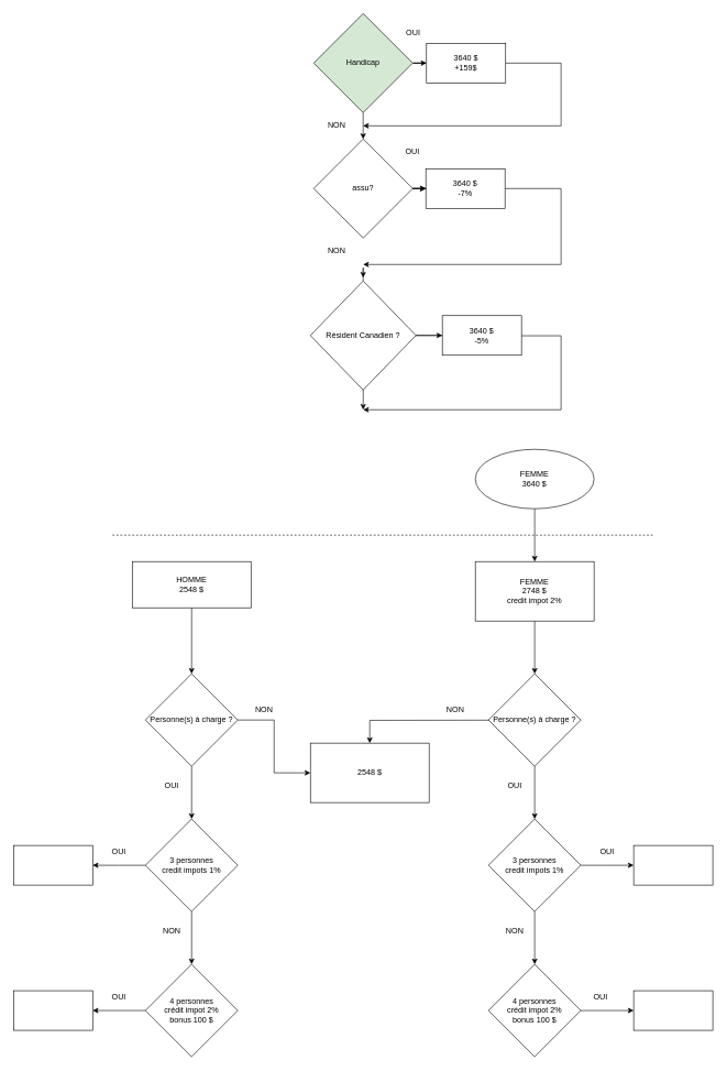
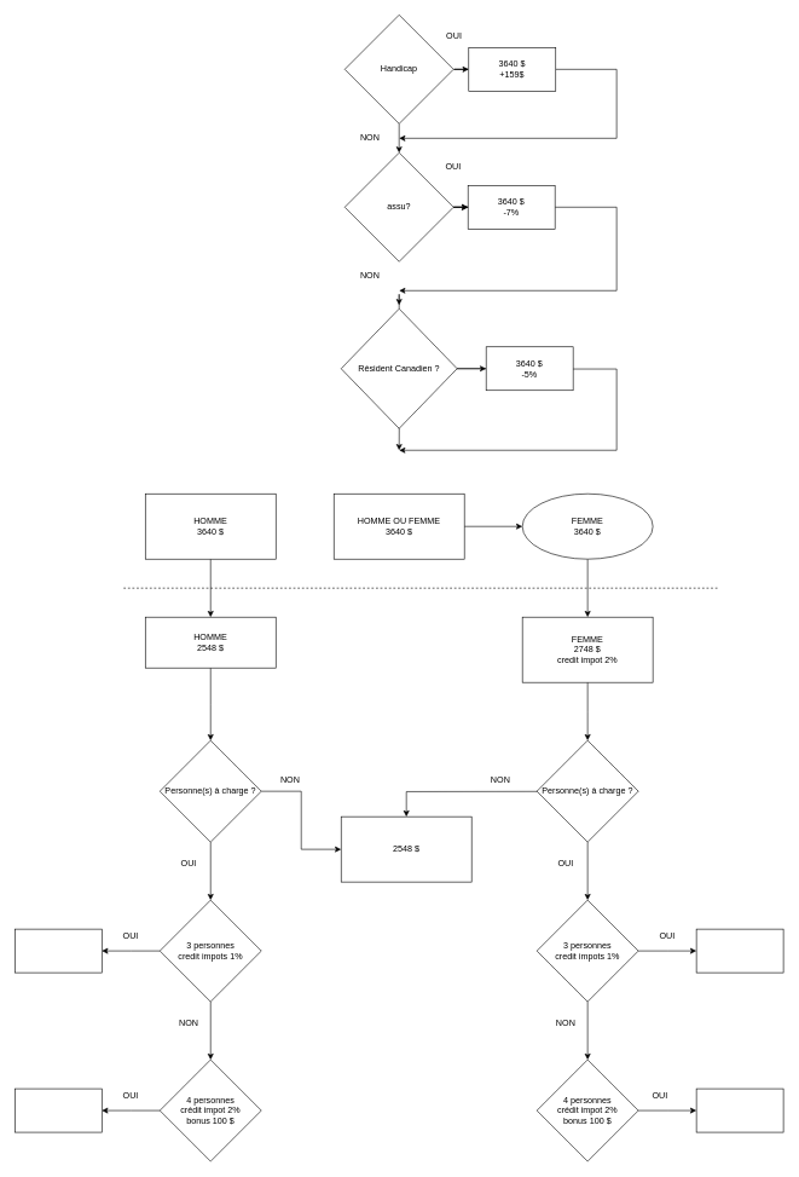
  <mxCell id="0" />
  <mxCell id="1" parent="0" />
+ <mxCell id="2" value="" style="edgeStyle=orthogonalEdgeStyle;rounded=0;orthogonalLoop=1;jettySize=auto;html=1;" edge="1" parent="1" source="3" target="5"><mxGeometry relative="1" as="geometry" /></mxCell>
+ <mxCell id="3" value="HOMME OU FEMME&lt;br&gt;3640 $" style="rounded=0;whiteSpace=wrap;html=1;" vertex="1" parent="1"><mxGeometry x="460" y="680" width="180" height="90" as="geometry" /></mxCell>
  <mxCell id="4" value="" style="edgeStyle=orthogonalEdgeStyle;rounded=0;orthogonalLoop=1;jettySize=auto;html=1;" edge="1" parent="1" source="5" target="7"><mxGeometry relative="1" as="geometry" /></mxCell>
  <mxCell id="5" value="FEMME&lt;br&gt;3640 $" style="ellipse;whiteSpace=wrap;html=1;" vertex="1" parent="1"><mxGeometry x="720" y="680" width="180" height="90" as="geometry" /></mxCell>
  <mxCell id="6" value="" style="edgeStyle=orthogonalEdgeStyle;rounded=0;orthogonalLoop=1;jettySize=auto;html=1;" edge="1" parent="1" source="7"><mxGeometry relative="1" as="geometry"><mxPoint x="810" y="1020" as="targetPoint" /></mxGeometry></mxCell>
  <mxCell id="7" value="FEMME&lt;br&gt;2748 $&lt;br&gt;credit impot 2%" style="rounded=0;whiteSpace=wrap;html=1;" vertex="1" parent="1"><mxGeometry x="720" y="850" width="180" height="90" as="geometry" /></mxCell>
  <mxCell id="8" value="" style="edgeStyle=orthogonalEdgeStyle;rounded=0;orthogonalLoop=1;jettySize=auto;html=1;" edge="1" parent="1" target="9"><mxGeometry relative="1" as="geometry"><mxPoint x="880" y="1090" as="sourcePoint" /></mxGeometry></mxCell>
  <mxCell id="9" value="2548 $" style="rounded=0;whiteSpace=wrap;html=1;" vertex="1" parent="1"><mxGeometry x="470" y="1125" width="180" height="90" as="geometry" /></mxCell>
+ <mxCell id="10" value="" style="edgeStyle=orthogonalEdgeStyle;rounded=0;orthogonalLoop=1;jettySize=auto;html=1;" edge="1" parent="1" source="11" target="13"><mxGeometry relative="1" as="geometry" /></mxCell>
+ <mxCell id="11" value="HOMME&lt;br&gt;3640 $" style="rounded=0;whiteSpace=wrap;html=1;" vertex="1" parent="1"><mxGeometry x="200" y="680" width="180" height="90" as="geometry" /></mxCell>
  <mxCell id="12" value="" style="edgeStyle=orthogonalEdgeStyle;rounded=0;orthogonalLoop=1;jettySize=auto;html=1;" edge="1" parent="1" source="13"><mxGeometry relative="1" as="geometry"><mxPoint x="290" y="1020" as="targetPoint" /></mxGeometry></mxCell>
  <mxCell id="13" value="HOMME&lt;br&gt;2548 $" style="rounded=0;whiteSpace=wrap;html=1;" vertex="1" parent="1"><mxGeometry x="200" y="850" width="180" height="70" as="geometry" /></mxCell>
  <mxCell id="14" value="" style="endArrow=none;dashed=1;html=1;" edge="1" parent="1"><mxGeometry width="50" height="50" relative="1" as="geometry"><mxPoint y="810" as="sourcePoint" x="170" /><mxPoint x="990" y="810" as="targetPoint" /></mxGeometry></mxCell>
  <mxCell id="15" value="" style="edgeStyle=orthogonalEdgeStyle;rounded=0;orthogonalLoop=1;jettySize=auto;html=1;" edge="1" parent="1" source="17" target="20"><mxGeometry relative="1" as="geometry" /></mxCell>
  <mxCell id="16" value="" style="edgeStyle=orthogonalEdgeStyle;rounded=0;orthogonalLoop=1;jettySize=auto;html=1;entryX=0;entryY=0.5;entryDx=0;entryDy=0;" edge="1" parent="1" source="17" target="9"><mxGeometry relative="1" as="geometry"><mxPoint x="440" y="1090" as="targetPoint" /></mxGeometry></mxCell>
  <mxCell id="17" value="&lt;span style=&quot;white-space: normal&quot;&gt;Personne(s) à charge ?&lt;/span&gt;" style="rhombus;whiteSpace=wrap;html=1;" vertex="1" parent="1"><mxGeometry x="220" y="1020" width="140" height="140" as="geometry" /></mxCell>
  <mxCell id="18" value="" style="edgeStyle=orthogonalEdgeStyle;rounded=0;orthogonalLoop=1;jettySize=auto;html=1;" edge="1" parent="1" source="20" target="22"><mxGeometry relative="1" as="geometry" /></mxCell>
  <mxCell id="19" value="" style="edgeStyle=orthogonalEdgeStyle;rounded=0;orthogonalLoop=1;jettySize=auto;html=1;" edge="1" parent="1" source="20"><mxGeometry relative="1" as="geometry"><mxPoint x="140" y="1310" as="targetPoint" /></mxGeometry></mxCell>
  <mxCell id="20" value="3 personnes&lt;br&gt;credit impots 1%" style="rhombus;whiteSpace=wrap;html=1;" vertex="1" parent="1"><mxGeometry x="220" y="1240" width="140" height="140" as="geometry" /></mxCell>
  <mxCell id="21" value="" style="edgeStyle=orthogonalEdgeStyle;rounded=0;orthogonalLoop=1;jettySize=auto;html=1;" edge="1" parent="1" source="22"><mxGeometry relative="1" as="geometry"><mxPoint x="140" y="1530" as="targetPoint" /></mxGeometry></mxCell>
  <mxCell id="22" value="4 personnes&lt;br&gt;crédit impot 2%&lt;br&gt;bonus 100 $" style="rhombus;whiteSpace=wrap;html=1;" vertex="1" parent="1"><mxGeometry x="220" y="1460" width="140" height="140" as="geometry" /></mxCell>
  <mxCell id="23" value="" style="edgeStyle=orthogonalEdgeStyle;rounded=0;orthogonalLoop=1;jettySize=auto;html=1;" edge="1" parent="1" source="24" target="27"><mxGeometry relative="1" as="geometry" /></mxCell>
  <mxCell id="24" value="&lt;span style=&quot;white-space: normal&quot;&gt;Personne(s) à charge ?&lt;/span&gt;" style="rhombus;whiteSpace=wrap;html=1;" vertex="1" parent="1"><mxGeometry x="740" y="1020" width="140" height="140" as="geometry" /></mxCell>
  <mxCell id="25" value="" style="edgeStyle=orthogonalEdgeStyle;rounded=0;orthogonalLoop=1;jettySize=auto;html=1;" edge="1" parent="1" source="27" target="29"><mxGeometry relative="1" as="geometry" /></mxCell>
  <mxCell id="26" value="" style="edgeStyle=orthogonalEdgeStyle;rounded=0;orthogonalLoop=1;jettySize=auto;html=1;" edge="1" parent="1" source="27"><mxGeometry relative="1" as="geometry"><mxPoint x="960" y="1310" as="targetPoint" /></mxGeometry></mxCell>
  <mxCell id="27" value="3 personnes&lt;br&gt;credit impots 1%" style="rhombus;whiteSpace=wrap;html=1;" vertex="1" parent="1"><mxGeometry x="740" y="1240" width="140" height="140" as="geometry" /></mxCell>
  <mxCell id="28" value="" style="edgeStyle=orthogonalEdgeStyle;rounded=0;orthogonalLoop=1;jettySize=auto;html=1;" edge="1" parent="1" source="29"><mxGeometry relative="1" as="geometry"><mxPoint x="960" y="1530" as="targetPoint" /></mxGeometry></mxCell>
  <mxCell id="29" value="4 personnes&lt;br&gt;crédit impot 2%&lt;br&gt;bonus 100 $" style="rhombus;whiteSpace=wrap;html=1;" vertex="1" parent="1"><mxGeometry x="740" y="1460" width="140" height="140" as="geometry" /></mxCell>
  <mxCell id="30" value="NON" style="text;html=1;strokeColor=none;fillColor=none;align=center;verticalAlign=middle;whiteSpace=wrap;rounded=0;" vertex="1" parent="1"><mxGeometry x="380" y="1065" width="40" height="20" as="geometry" /></mxCell>
  <mxCell id="31" value="OUI" style="text;html=1;strokeColor=none;fillColor=none;align=center;verticalAlign=middle;whiteSpace=wrap;rounded=0;" vertex="1" parent="1"><mxGeometry x="240" y="1180" width="40" height="20" as="geometry" /></mxCell>
  <mxCell id="32" value="NON" style="text;html=1;strokeColor=none;fillColor=none;align=center;verticalAlign=middle;whiteSpace=wrap;rounded=0;" vertex="1" parent="1"><mxGeometry x="670" y="1065" width="40" height="20" as="geometry" /></mxCell>
  <mxCell id="33" value="OUI" style="text;html=1;strokeColor=none;fillColor=none;align=center;verticalAlign=middle;whiteSpace=wrap;rounded=0;" vertex="1" parent="1"><mxGeometry x="760" y="1180" width="40" height="20" as="geometry" /></mxCell>
  <mxCell id="34" value="NON" style="text;html=1;strokeColor=none;fillColor=none;align=center;verticalAlign=middle;whiteSpace=wrap;rounded=0;" vertex="1" parent="1"><mxGeometry x="240" y="1400" width="40" height="20" as="geometry" /></mxCell>
  <mxCell id="35" value="NON" style="text;html=1;strokeColor=none;fillColor=none;align=center;verticalAlign=middle;whiteSpace=wrap;rounded=0;" vertex="1" parent="1"><mxGeometry x="760" y="1400" width="40" height="20" as="geometry" /></mxCell>
  <mxCell id="36" value="OUI" style="text;html=1;strokeColor=none;fillColor=none;align=center;verticalAlign=middle;whiteSpace=wrap;rounded=0;" vertex="1" parent="1"><mxGeometry x="160" y="1280" width="40" height="20" as="geometry" /></mxCell>
  <mxCell id="37" value="OUI" style="text;html=1;strokeColor=none;fillColor=none;align=center;verticalAlign=middle;whiteSpace=wrap;rounded=0;" vertex="1" parent="1"><mxGeometry x="900" y="1280" width="40" height="20" as="geometry" /></mxCell>
  <mxCell id="38" value="" style="rounded=0;whiteSpace=wrap;html=1;" vertex="1" parent="1"><mxGeometry x="20" y="1280" width="120" height="60" as="geometry" /></mxCell>
  <mxCell id="39" value="" style="rounded=0;whiteSpace=wrap;html=1;" vertex="1" parent="1"><mxGeometry x="20" y="1500" width="120" height="60" as="geometry" /></mxCell>
  <mxCell id="40" value="" style="rounded=0;whiteSpace=wrap;html=1;" vertex="1" parent="1"><mxGeometry x="960" y="1280" width="120" height="60" as="geometry" /></mxCell>
  <mxCell id="41" value="" style="rounded=0;whiteSpace=wrap;html=1;" vertex="1" parent="1"><mxGeometry x="960" y="1500" width="120" height="60" as="geometry" /></mxCell>
  <mxCell id="42" value="" style="edgeStyle=orthogonalEdgeStyle;rounded=0;orthogonalLoop=1;jettySize=auto;html=1;" edge="1" parent="1" source="44" target="49"><mxGeometry relative="1" as="geometry"><mxPoint x="705" y="95" as="targetPoint" /></mxGeometry></mxCell>
  <mxCell id="43" value="" style="edgeStyle=orthogonalEdgeStyle;rounded=0;orthogonalLoop=1;jettySize=auto;html=1;" edge="1" parent="1" source="44" target="47"><mxGeometry relative="1" as="geometry" /></mxCell>
- <mxCell id="44" value="Handicap" style="rhombus;whiteSpace=wrap;html=1;fillColor=#d5e8d4;" vertex="1" parent="1"><mxGeometry x="475" y="20" width="150" height="150" as="geometry" /></mxCell>
+ <mxCell id="44" value="Handicap" style="rhombus;whiteSpace=wrap;html=1;" vertex="1" parent="1"><mxGeometry x="475" y="20" width="150" height="150" as="geometry" /></mxCell>
  <mxCell id="45" value="" style="edgeStyle=orthogonalEdgeStyle;rounded=0;orthogonalLoop=1;jettySize=auto;html=1;" edge="1" parent="1" source="58"><mxGeometry relative="1" as="geometry"><mxPoint x="550" y="420" as="targetPoint" /></mxGeometry></mxCell>
  <mxCell id="46" value="" style="edgeStyle=orthogonalEdgeStyle;rounded=0;orthogonalLoop=1;jettySize=auto;html=1;" edge="1" parent="1" source="47"><mxGeometry relative="1" as="geometry"><mxPoint x="645" y="285" as="targetPoint" /></mxGeometry></mxCell>
  <mxCell id="47" value="assu?" style="rhombus;whiteSpace=wrap;html=1;" vertex="1" parent="1"><mxGeometry x="475" y="210" width="150" height="150" as="geometry" /></mxCell>
  <mxCell id="48" value="" style="edgeStyle=orthogonalEdgeStyle;rounded=0;orthogonalLoop=1;jettySize=auto;html=1;" edge="1" parent="1" source="49"><mxGeometry relative="1" as="geometry"><mxPoint x="550" y="190" as="targetPoint" /><Array as="points"><mxPoint x="850" y="95" /><mxPoint x="850" y="190" /></Array></mxGeometry></mxCell>
  <mxCell id="49" value="3640 $&lt;br&gt;+159$" style="rounded=0;whiteSpace=wrap;html=1;" vertex="1" parent="1"><mxGeometry x="646" y="65" width="120" height="60" as="geometry" /></mxCell>
  <mxCell id="50" value="OUI" style="text;html=1;strokeColor=none;fillColor=none;align=center;verticalAlign=middle;whiteSpace=wrap;rounded=0;" vertex="1" parent="1"><mxGeometry x="606" y="40" width="40" height="20" as="geometry" /></mxCell>
  <mxCell id="51" value="NON" style="text;html=1;strokeColor=none;fillColor=none;align=center;verticalAlign=middle;whiteSpace=wrap;rounded=0;" vertex="1" parent="1"><mxGeometry x="490" y="180" width="40" height="20" as="geometry" /></mxCell>
  <mxCell id="52" value="" style="edgeStyle=orthogonalEdgeStyle;rounded=0;orthogonalLoop=1;jettySize=auto;html=1;" edge="1" parent="1" source="53"><mxGeometry relative="1" as="geometry"><mxPoint x="550" y="400" as="targetPoint" /><Array as="points"><mxPoint x="850" y="285" /><mxPoint x="850" y="400" /></Array></mxGeometry></mxCell>
  <mxCell id="53" value="3640 $&lt;br&gt;-7%" style="rounded=0;whiteSpace=wrap;html=1;" vertex="1" parent="1"><mxGeometry x="645" y="255" width="120" height="60" as="geometry" /></mxCell>
  <mxCell id="54" value="OUI" style="text;html=1;strokeColor=none;fillColor=none;align=center;verticalAlign=middle;whiteSpace=wrap;rounded=0;" vertex="1" parent="1"><mxGeometry x="605" y="220" width="40" height="20" as="geometry" /></mxCell>
  <mxCell id="55" value="NON" style="text;html=1;strokeColor=none;fillColor=none;align=center;verticalAlign=middle;whiteSpace=wrap;rounded=0;" vertex="1" parent="1"><mxGeometry x="490" y="370" width="40" height="20" as="geometry" /></mxCell>
  <mxCell id="56" value="" style="edgeStyle=orthogonalEdgeStyle;rounded=0;orthogonalLoop=1;jettySize=auto;html=1;" edge="1" parent="1" source="60"><mxGeometry relative="1" as="geometry"><mxPoint x="740" y="508" as="sourcePoint" /><mxPoint x="550" y="620" as="targetPoint" /><Array as="points" /></mxGeometry></mxCell>
  <mxCell id="57" value="" style="edgeStyle=orthogonalEdgeStyle;rounded=0;orthogonalLoop=1;jettySize=auto;html=1;" edge="1" parent="1" source="58" target="60"><mxGeometry relative="1" as="geometry" /></mxCell>
  <mxCell id="58" value="Résident Canadien ?" style="rhombus;whiteSpace=wrap;html=1;" vertex="1" parent="1"><mxGeometry x="470" y="425" width="160" height="165" as="geometry" /></mxCell>
  <mxCell id="59" value="" style="edgeStyle=orthogonalEdgeStyle;rounded=0;orthogonalLoop=1;jettySize=auto;html=1;" edge="1" parent="1" source="47" target="53"><mxGeometry relative="1" as="geometry"><mxPoint x="550" y="360" as="sourcePoint" /><mxPoint x="550" y="420" as="targetPoint" /></mxGeometry></mxCell>
  <mxCell id="60" value="3640 $&lt;br&gt;-5%" style="rounded=0;whiteSpace=wrap;html=1;" vertex="1" parent="1"><mxGeometry x="670" y="477.5" width="120" height="60" as="geometry" /></mxCell>
  <mxCell id="61" value="" style="edgeStyle=orthogonalEdgeStyle;rounded=0;orthogonalLoop=1;jettySize=auto;html=1;" edge="1" parent="1"><mxGeometry relative="1" as="geometry"><mxPoint x="790" y="508" as="sourcePoint" /><mxPoint x="550" y="620" as="targetPoint" /><Array as="points"><mxPoint x="850" y="508" /><mxPoint x="850" y="620" /></Array></mxGeometry></mxCell>
  <mxCell id="62" value="OUI" style="text;html=1;strokeColor=none;fillColor=none;align=center;verticalAlign=middle;whiteSpace=wrap;rounded=0;" vertex="1" parent="1"><mxGeometry x="160" y="1500" width="40" height="20" as="geometry" /></mxCell>
  <mxCell id="63" value="OUI" style="text;html=1;strokeColor=none;fillColor=none;align=center;verticalAlign=middle;whiteSpace=wrap;rounded=0;" vertex="1" parent="1"><mxGeometry x="890" y="1500" width="40" height="20" as="geometry" /></mxCell>
